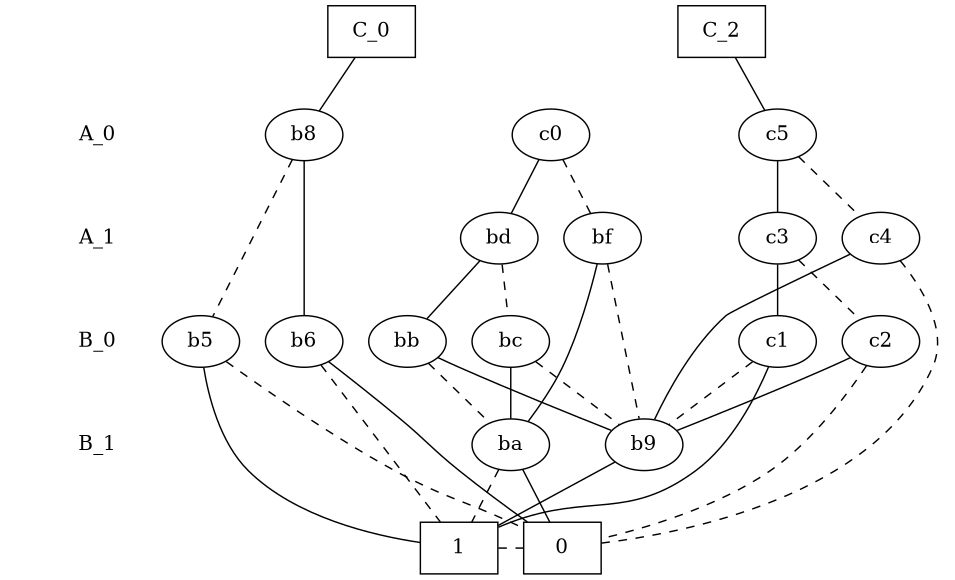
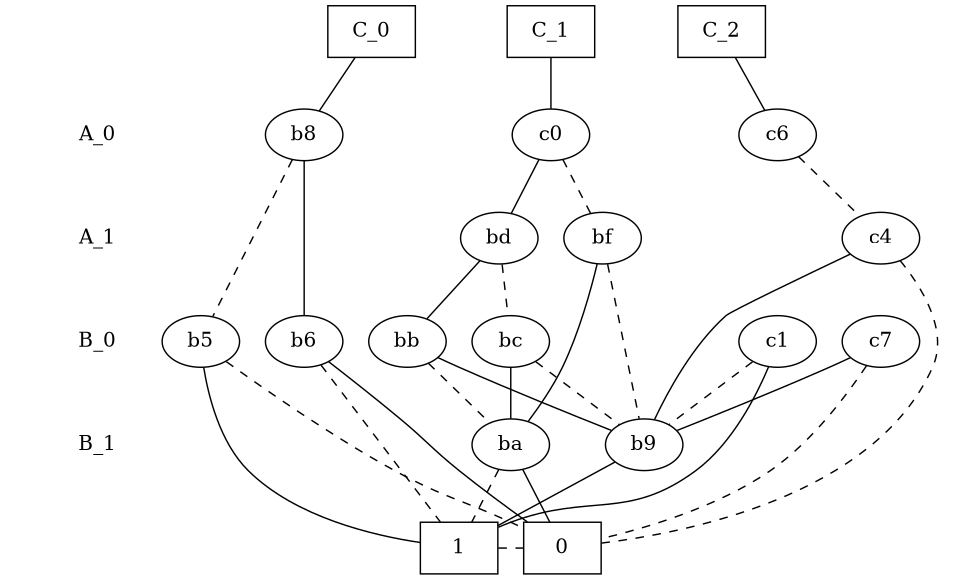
  digraph {
    edge [dir=none]
    "CONST NODES" [shape=plaintext style=invis]
    " A_0 " [shape=plaintext]
    " A_1 " [shape=plaintext]
    " B_0 " [shape=plaintext]
    " B_1 " [shape=plaintext]
-   c3
    bd
    c4
    bf
    "  C_0  " [shape=box]
+   "  C_1  " [shape=box]
    "  C_2  " [shape=box]
-   c5
+   c5 [label=c6]
    b8
    c0
    b6
    b5
-   c2
+   c2 [label=c7]
    bc
    c1
    bb
    ba
    b9
    n24 [label=0 shape=box]
    n25 [label=1 shape=box]
    subgraph sub_1 {
      "CONST NODES"
      " A_0 "
      " A_1 "
      " B_0 "
      " B_1 "
    }
    subgraph sub_2 {
      rank=same
      " A_1 "
-     c3
      bd
      c4
      bf
    }
    subgraph sub_3 {
      rank=same
      "  C_0  "
+     "  C_1  "
      "  C_2  "
    }
    subgraph sub_4 {
      rank=same
      " A_0 "
      c5
      b8
      c0
    }
    subgraph sub_5 {
      rank=same
      " B_0 "
      b6
      b5
      c2
      bc
      c1
      bb
    }
    subgraph sub_6 {
      rank=same
      " B_1 "
      ba
      b9
    }
    subgraph sub_7 {
      rank=same
      "CONST NODES"
      subgraph sub_8 {
        rank=same
        n24
        n25
      }
    }
    " A_0 " -> " A_1 " [style=invis]
    " A_1 " -> " B_0 " [style=invis]
    " B_0 " -> " B_1 " [style=invis]
    " B_1 " -> "CONST NODES" [style=invis]
-   c3 -> c2 [style=dashed]
-   c3 -> c1
    bd -> bc [style=dashed]
    bd -> bb
    c4 -> b9
    c4 -> n24 [style=dashed]
    bf -> ba
    bf -> b9 [style=dashed]
+   "  C_0  " -> "  C_1  " [style=invis]
    "  C_0  " -> b8 [style=solid]
+   "  C_1  " -> "  C_2  " [style=invis]
+   "  C_1  " -> c0 [style=solid]
    "  C_2  " -> c5 [style=solid]
-   c5 -> c3
    c5 -> c4 [style=dashed]
    b8 -> b6
    b8 -> b5 [style=dashed]
    c0 -> bd
    c0 -> bf [style=dashed]
    b6 -> n24
    b6 -> n25 [style=dashed]
    b5 -> n24 [style=dashed]
    b5 -> n25
    c2 -> b9
    c2 -> n24 [style=dashed]
    bc -> ba
    bc -> b9 [style=dashed]
    c1 -> b9 [style=dashed]
    c1 -> n25
    bb -> ba [style=dashed]
    bb -> b9
    ba -> n24
    ba -> n25 [style=dashed]
    b9 -> n25
    n25 -> n24 [style=dashed]
  }
